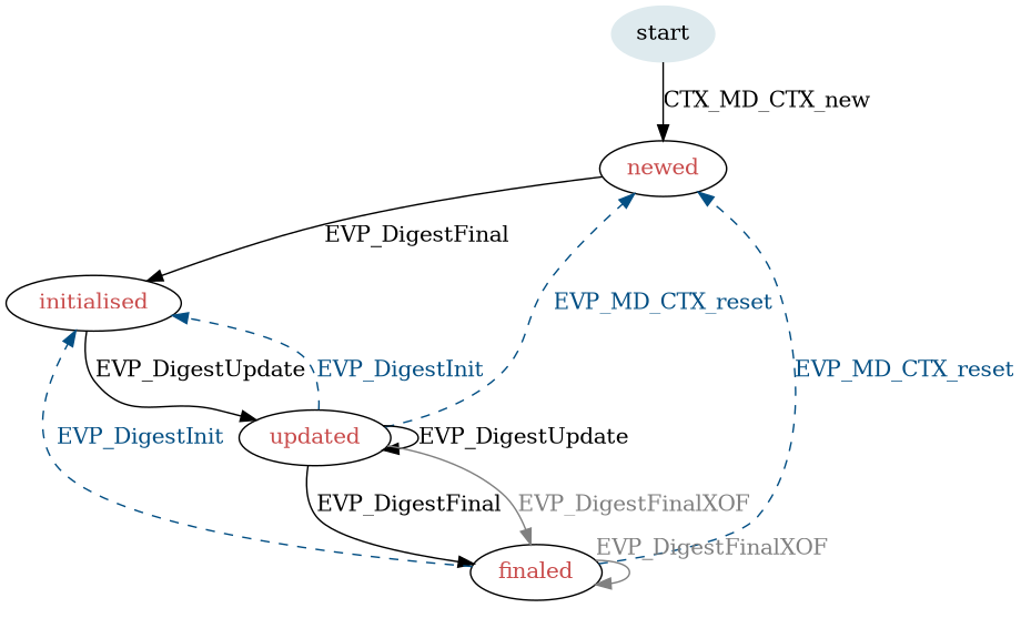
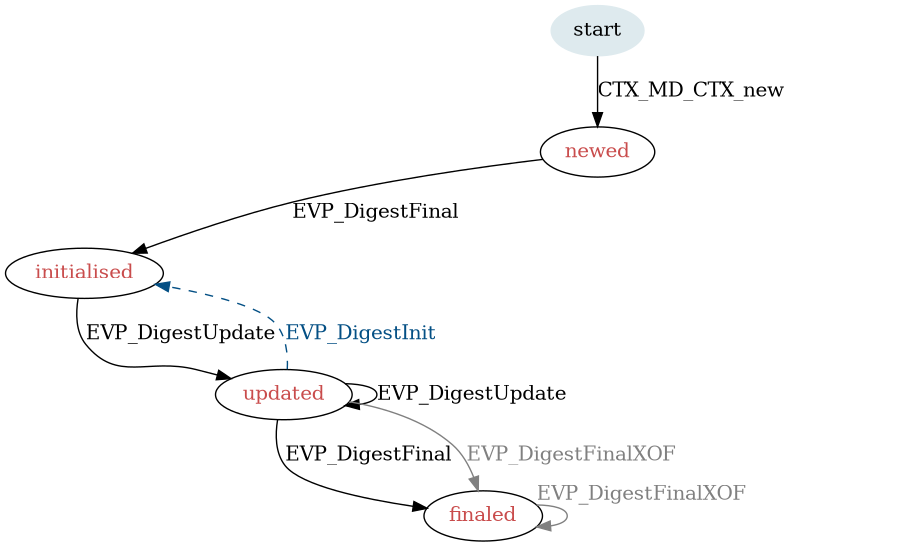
  digraph {
    fontname="DejaVu Serif"
    node [fontname="DejaVu Serif" fontcolor="#c94c4c"]
    edge [fontname="DejaVu Serif"]
    n1 [color="#deeaee" label=start style=filled fontcolor=""]
    n2 [label=newed style=solid]
    n3 [label=initialised]
    n4 [label=updated]
    n5 [label=finaled]
    n1 -> n2 [label=CTX_MD_CTX_new]
    n2 -> n3 [label=EVP_DigestFinal]
    n3 -> n4 [label=EVP_DigestUpdate weight=3]
-   n4 -> n2 [color="#034f84" fontcolor="#034f84" label=EVP_MD_CTX_reset style=dashed]
    n4 -> n3 [color="#034f84" fontcolor="#034f84" label=EVP_DigestInit style=dashed weight=0]
    n4 -> n4 [label=EVP_DigestUpdate]
    n4 -> n5 [label=EVP_DigestFinal]
    n4 -> n5 [color="#808080" fontcolor="#808080" label=EVP_DigestFinalXOF]
-   n5 -> n2 [color="#034f84" fontcolor="#034f84" label=EVP_MD_CTX_reset style=dashed weight=2]
-   n5 -> n3 [color="#034f84" fontcolor="#034f84" label=EVP_DigestInit style=dashed]
    n5 -> n5 [color="#808080" labelangle=345 labeldistance=9 labelfontcolor="#808080" taillabel=EVP_DigestFinalXOF]
  }
